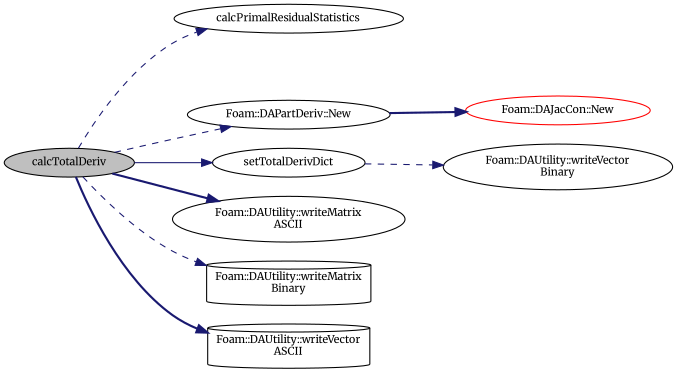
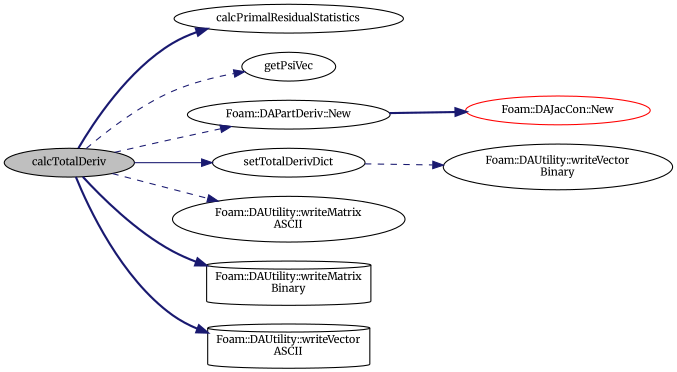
  digraph {
    fontname=Merriweather
    rankdir=LR
    node [color=black fontname=Merriweather fontsize=10 shape=ellipse]
    edge [color=midnightblue fontname=Merriweather fontsize=10 labelfontname=Helvetica labelfontsize=10 style=dashed]
    n1 [fillcolor=grey75 fontcolor=black height=0.2 label=calcTotalDeriv style=filled width=0.4]
    n2 [height=0.2 label=calcPrimalResidualStatistics width=0.4]
+   n3 [height=0.2 label=getPsiVec width=0.4]
    n4 [height=0.2 label="Foam::DAPartDeriv::New" width=0.4]
    n5 [height=0.2 label=setTotalDerivDict width=0.4]
    n6 [height=0.2 label="Foam::DAUtility::writeMatrix\lASCII" width=0.4]
    n7 [height=0.2 label="Foam::DAUtility::writeMatrix\lBinary" shape=cylinder width=0.4]
    n8 [height=0.2 label="Foam::DAUtility::writeVector\lASCII" shape=cylinder width=0.4]
    n9 [color=red height=0.2 label="Foam::DAJacCon::New" width=0.4]
    n10 [height=0.2 label="Foam::DAUtility::writeVector\lBinary" width=0.4]
-   n1 -> n2
+   n1 -> n2 [style=bold]
+   n1 -> n3
    n1 -> n4
    n1 -> n5 [style=solid]
-   n1 -> n6 [style=bold]
-   n1 -> n7
+   n1 -> n6
+   n1 -> n7 [style=bold]
    n1 -> n8 [style=bold]
    n4 -> n9 [style=bold]
    n5 -> n10
  }
